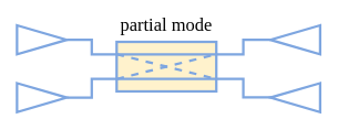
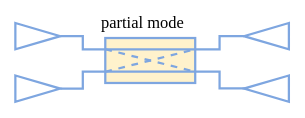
  <mxCell id="0" />
  <mxCell id="1" parent="0" />
  <mxCell id="2" value="" style="triangle;whiteSpace=wrap;html=1;strokeColor=#7EA6E0;strokeWidth=3;" vertex="1" parent="1"><mxGeometry x="20" y="30" width="60" height="35" as="geometry" /></mxCell>
  <mxCell id="3" style="edgeStyle=orthogonalEdgeStyle;rounded=0;orthogonalLoop=1;jettySize=auto;html=1;exitX=0;exitY=0.25;exitDx=0;exitDy=0;entryX=1;entryY=0.5;entryDx=0;entryDy=0;strokeColor=#7EA6E0;strokeWidth=3;endArrow=none;endFill=0;" edge="1" parent="1" source="11" target="2"><mxGeometry relative="1" as="geometry" /></mxCell>
  <mxCell id="4" value="" style="triangle;whiteSpace=wrap;html=1;strokeColor=#7EA6E0;strokeWidth=3;" vertex="1" parent="1"><mxGeometry x="20" y="100" width="60" height="35" as="geometry" /></mxCell>
  <mxCell id="5" style="edgeStyle=orthogonalEdgeStyle;shape=connector;rounded=0;orthogonalLoop=1;jettySize=auto;html=1;exitX=0;exitY=0.75;exitDx=0;exitDy=0;entryX=1;entryY=0.5;entryDx=0;entryDy=0;labelBackgroundColor=default;strokeColor=#7EA6E0;strokeWidth=3;fontFamily=Helvetica;fontSize=11;fontColor=default;endArrow=none;endFill=0;" edge="1" parent="1" source="11" target="4"><mxGeometry relative="1" as="geometry" /></mxCell>
  <mxCell id="6" value="" style="triangle;whiteSpace=wrap;html=1;strokeColor=#7EA6E0;strokeWidth=3;flipH=1;" vertex="1" parent="1"><mxGeometry x="325" y="30" width="60" height="35" as="geometry" /></mxCell>
  <mxCell id="7" value="" style="triangle;whiteSpace=wrap;html=1;strokeColor=#7EA6E0;strokeWidth=3;flipH=1;" vertex="1" parent="1"><mxGeometry x="325" y="100" width="60" height="35" as="geometry" /></mxCell>
  <mxCell id="8" style="edgeStyle=orthogonalEdgeStyle;shape=connector;rounded=0;orthogonalLoop=1;jettySize=auto;html=1;exitX=1;exitY=0.25;exitDx=0;exitDy=0;entryX=0;entryY=0.5;entryDx=0;entryDy=0;labelBackgroundColor=default;strokeColor=#7EA6E0;strokeWidth=3;fontFamily=Helvetica;fontSize=12;fontColor=default;endArrow=none;endFill=0;" edge="1" parent="1" source="11" target="6"><mxGeometry relative="1" as="geometry" /></mxCell>
  <mxCell id="9" style="edgeStyle=orthogonalEdgeStyle;shape=connector;rounded=0;orthogonalLoop=1;jettySize=auto;html=1;exitX=1;exitY=0.75;exitDx=0;exitDy=0;entryX=0.977;entryY=0.491;entryDx=0;entryDy=0;entryPerimeter=0;labelBackgroundColor=default;strokeColor=#7EA6E0;strokeWidth=3;fontFamily=Helvetica;fontSize=12;fontColor=default;endArrow=none;endFill=0;" edge="1" parent="1" source="11" target="7"><mxGeometry relative="1" as="geometry" /></mxCell>
- <mxCell id="10" value="partial mode" style="text;html=1;strokeColor=none;fillColor=none;align=center;verticalAlign=middle;whiteSpace=wrap;rounded=0;fontFamily=UGent Panno Text;fontSize=22;" vertex="1" parent="1"><mxGeometry x="120" y="20" width="160" height="20" as="geometry" /></mxCell>
+ <mxCell id="10" value="partial mode" style="text;html=1;strokeColor=none;fillColor=none;align=center;verticalAlign=middle;whiteSpace=wrap;rounded=0;fontFamily=UGent Panno Text;fontSize=22;" vertex="1" parent="1"><mxGeometry x="110" y="20" width="160" height="20" as="geometry" /></mxCell>
  <mxCell id="11" value="" style="rounded=0;whiteSpace=wrap;html=1;fillColor=#fff2cc;strokeColor=#7EA6E0;strokeWidth=3;" vertex="1" parent="1"><mxGeometry x="140" y="50" width="120" height="60" as="geometry" /></mxCell>
  <mxCell id="12" value="" style="endArrow=none;html=1;rounded=0;labelBackgroundColor=default;strokeColor=#7EA6E0;strokeWidth=3;fontFamily=Helvetica;fontSize=12;fontColor=default;shape=connector;exitX=0;exitY=0.25;exitDx=0;exitDy=0;entryX=1;entryY=0.25;entryDx=0;entryDy=0;endFill=0;" edge="1" parent="1" source="11" target="11"><mxGeometry width="50" height="50" relative="1" as="geometry"><mxPoint x="220" y="170" as="sourcePoint" /><mxPoint x="270" y="120" as="targetPoint" /></mxGeometry></mxCell>
  <mxCell id="13" value="" style="endArrow=none;html=1;rounded=0;labelBackgroundColor=default;strokeColor=#7EA6E0;strokeWidth=3;fontFamily=Helvetica;fontSize=12;fontColor=default;shape=connector;exitX=0;exitY=0.75;exitDx=0;exitDy=0;entryX=1;entryY=0.25;entryDx=0;entryDy=0;endFill=0;dashed=1;" edge="1" parent="1" source="11" target="11"><mxGeometry width="50" height="50" relative="1" as="geometry"><mxPoint x="150" y="75" as="sourcePoint" /><mxPoint x="270" y="75" as="targetPoint" /></mxGeometry></mxCell>
  <mxCell id="14" value="" style="endArrow=none;html=1;rounded=0;labelBackgroundColor=default;strokeColor=#7EA6E0;strokeWidth=3;fontFamily=Helvetica;fontSize=12;fontColor=default;shape=connector;exitX=0;exitY=0.25;exitDx=0;exitDy=0;entryX=1;entryY=0.75;entryDx=0;entryDy=0;endFill=0;dashed=1;" edge="1" parent="1" source="11" target="11"><mxGeometry width="50" height="50" relative="1" as="geometry"><mxPoint x="150" y="75" as="sourcePoint" /><mxPoint x="270" y="75" as="targetPoint" /></mxGeometry></mxCell>
  <mxCell id="15" value="" style="endArrow=none;html=1;rounded=0;labelBackgroundColor=default;strokeColor=#7EA6E0;strokeWidth=3;fontFamily=Helvetica;fontSize=12;fontColor=default;shape=connector;exitX=0;exitY=0.75;exitDx=0;exitDy=0;entryX=1;entryY=0.75;entryDx=0;entryDy=0;endFill=0;" edge="1" parent="1" source="11" target="11"><mxGeometry width="50" height="50" relative="1" as="geometry"><mxPoint x="150" y="75" as="sourcePoint" /><mxPoint x="270" y="75" as="targetPoint" /></mxGeometry></mxCell>
